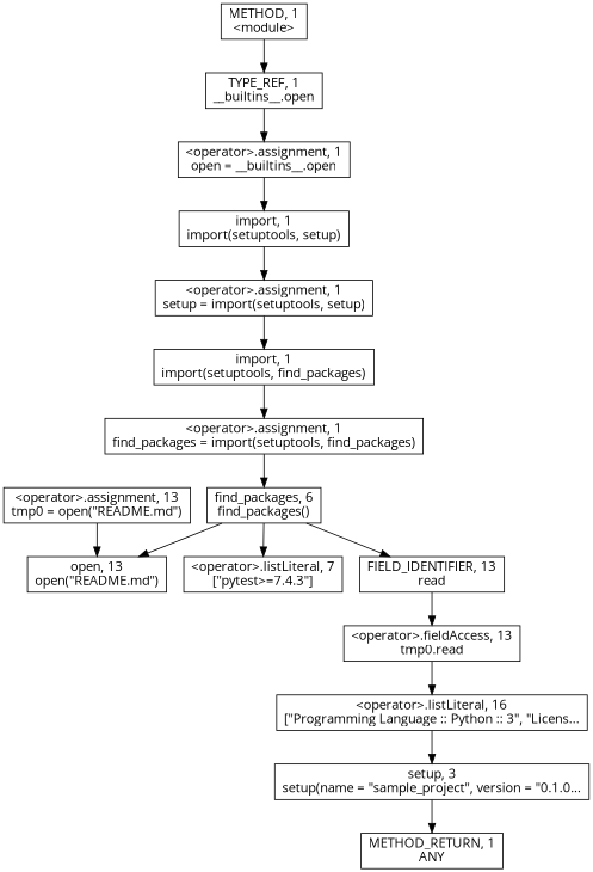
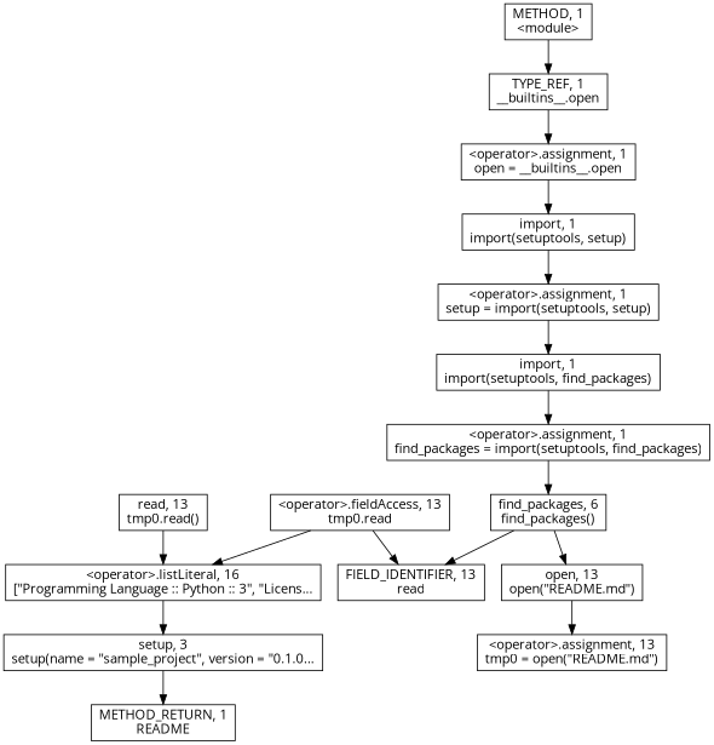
  digraph {
    fontname="Open Sans"
    node [fontname="Open Sans" shape=rect]
    edge [fontname="Open Sans"]
    n1 [label=<&lt;operator&gt;.assignment, 1<BR/>open = __builtins__.open>]
    n2 [label=<import, 1<BR/>import(setuptools, setup)>]
    n3 [label=<&lt;operator&gt;.assignment, 1<BR/>setup = import(setuptools, setup)>]
    n4 [label=<setup, 3<BR/>setup(name = &quot;sample_project&quot;, version = &quot;0.1.0...>]
-   n5 [label=<METHOD_RETURN, 1<BR/>ANY>]
+   n5 [label=<METHOD_RETURN, 1<BR/>README>]
    n6 [label=<TYPE_REF, 1<BR/>__builtins__.open>]
    n7 [label=<import, 1<BR/>import(setuptools, find_packages)>]
    n8 [label=<&lt;operator&gt;.assignment, 1<BR/>find_packages = import(setuptools, find_packages)>]
    n9 [label=<find_packages, 6<BR/>find_packages()>]
-   n10 [label=<&lt;operator&gt;.listLiteral, 7<BR/>[&quot;pytest&gt;=7.4.3&quot;]>]
    n11 [label=<open, 13<BR/>open(&quot;README.md&quot;)>]
    n12 [label=<FIELD_IDENTIFIER, 13<BR/>read>]
    n13 [label=<&lt;operator&gt;.assignment, 13<BR/>tmp0 = open(&quot;README.md&quot;)>]
    n14 [label=<&lt;operator&gt;.listLiteral, 16<BR/>[&quot;Programming Language :: Python :: 3&quot;, &quot;Licens...>]
    n15 [label=<&lt;operator&gt;.fieldAccess, 13<BR/>tmp0.read>]
+   n16 [label=<read, 13<BR/>tmp0.read()>]
    n17 [label=<METHOD, 1<BR/>&lt;module&gt;>]
    n1 -> n2
    n2 -> n3
    n3 -> n7
    n4 -> n5
    n6 -> n1
    n7 -> n8
    n8 -> n9
-   n9 -> n10
    n9 -> n11
    n9 -> n12
-   n13 -> n11
-   n12 -> n15
+   n11 -> n13
+   n15 -> n12
    n14 -> n4
    n15 -> n14
+   n16 -> n14
    n17 -> n6
  }
